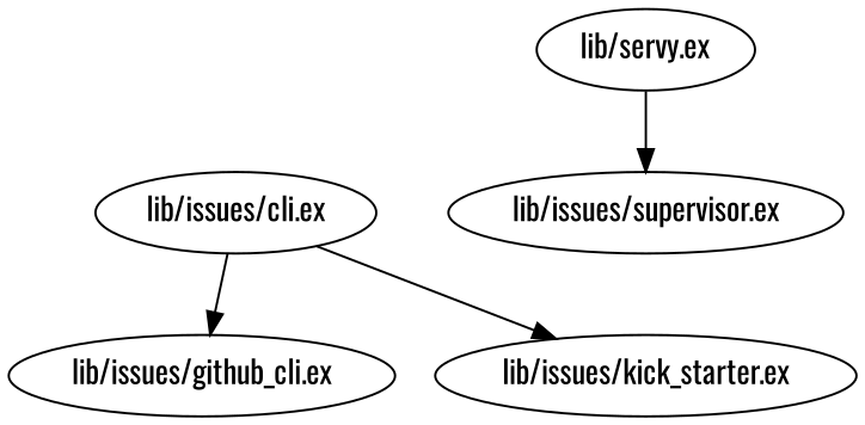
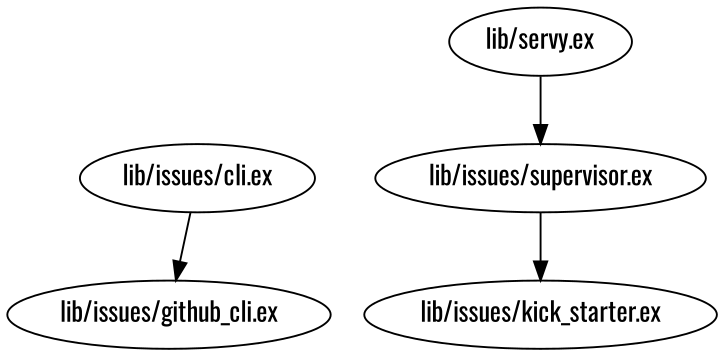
  digraph {
    fontname=Oswald
    node [fontname=Oswald]
    edge [fontname=Oswald]
    n1 [label="lib/issues/github_cli.ex"]
    "lib/issues/cli.ex"
    "lib/issues/supervisor.ex"
    "lib/issues/kick_starter.ex"
    "lib/servy.ex"
    "lib/issues/cli.ex" -> n1
-   "lib/issues/cli.ex" -> "lib/issues/kick_starter.ex"
+   "lib/issues/supervisor.ex" -> "lib/issues/kick_starter.ex"
    "lib/servy.ex" -> "lib/issues/supervisor.ex"
  }
